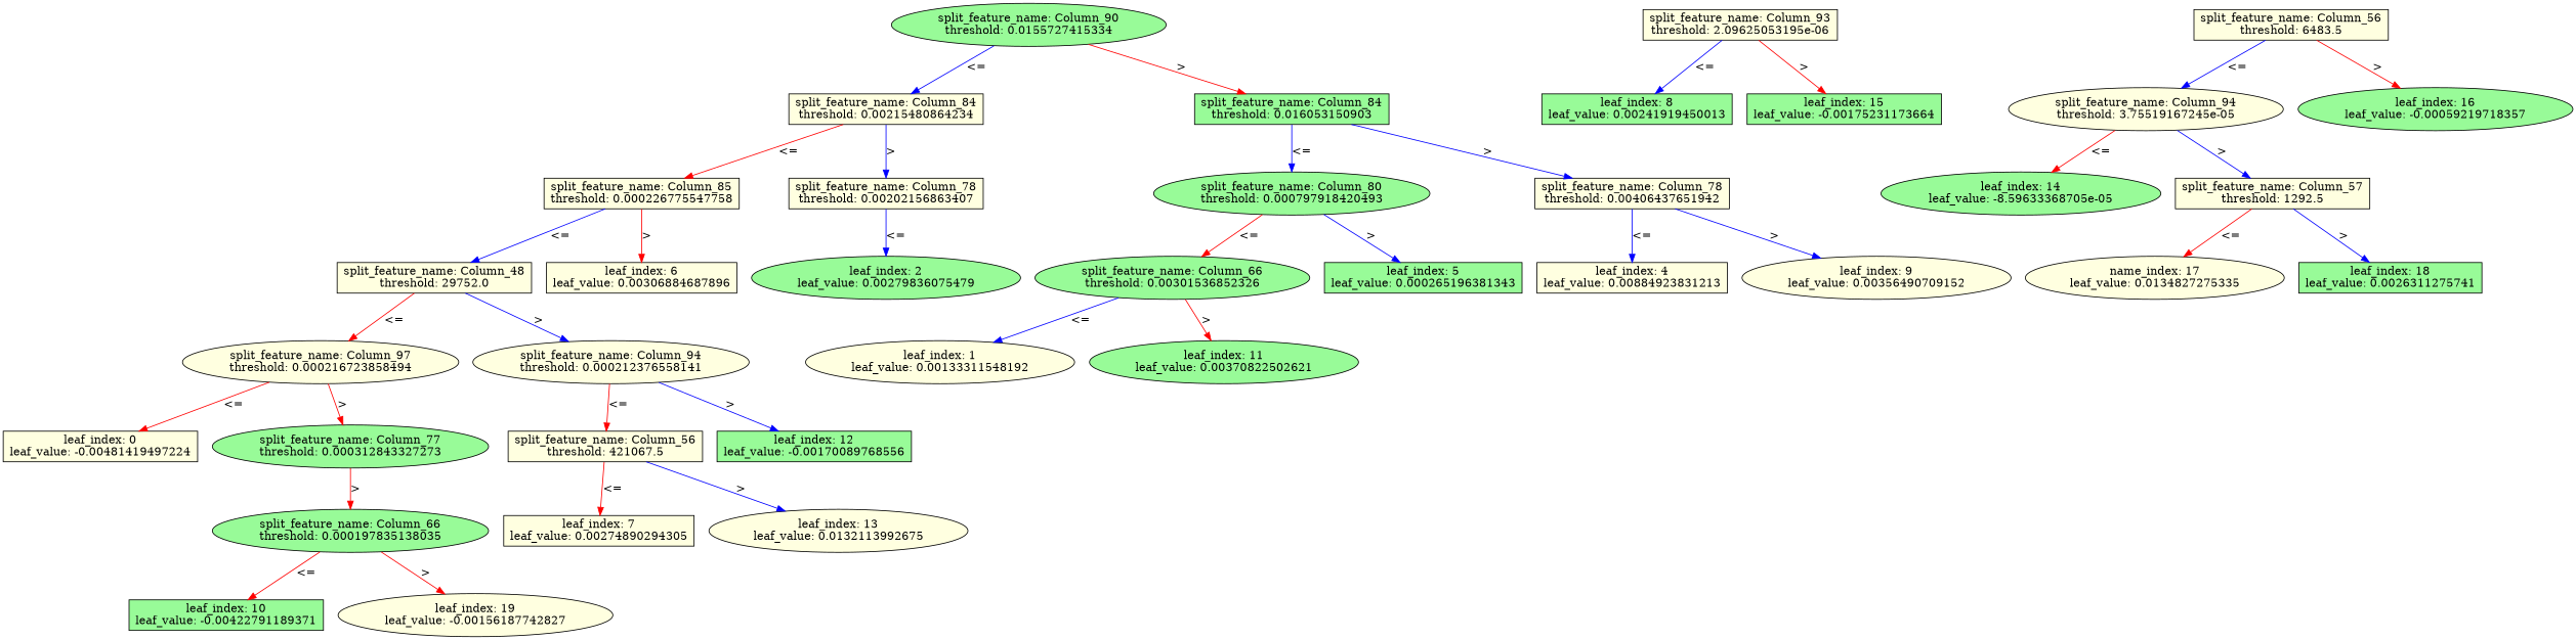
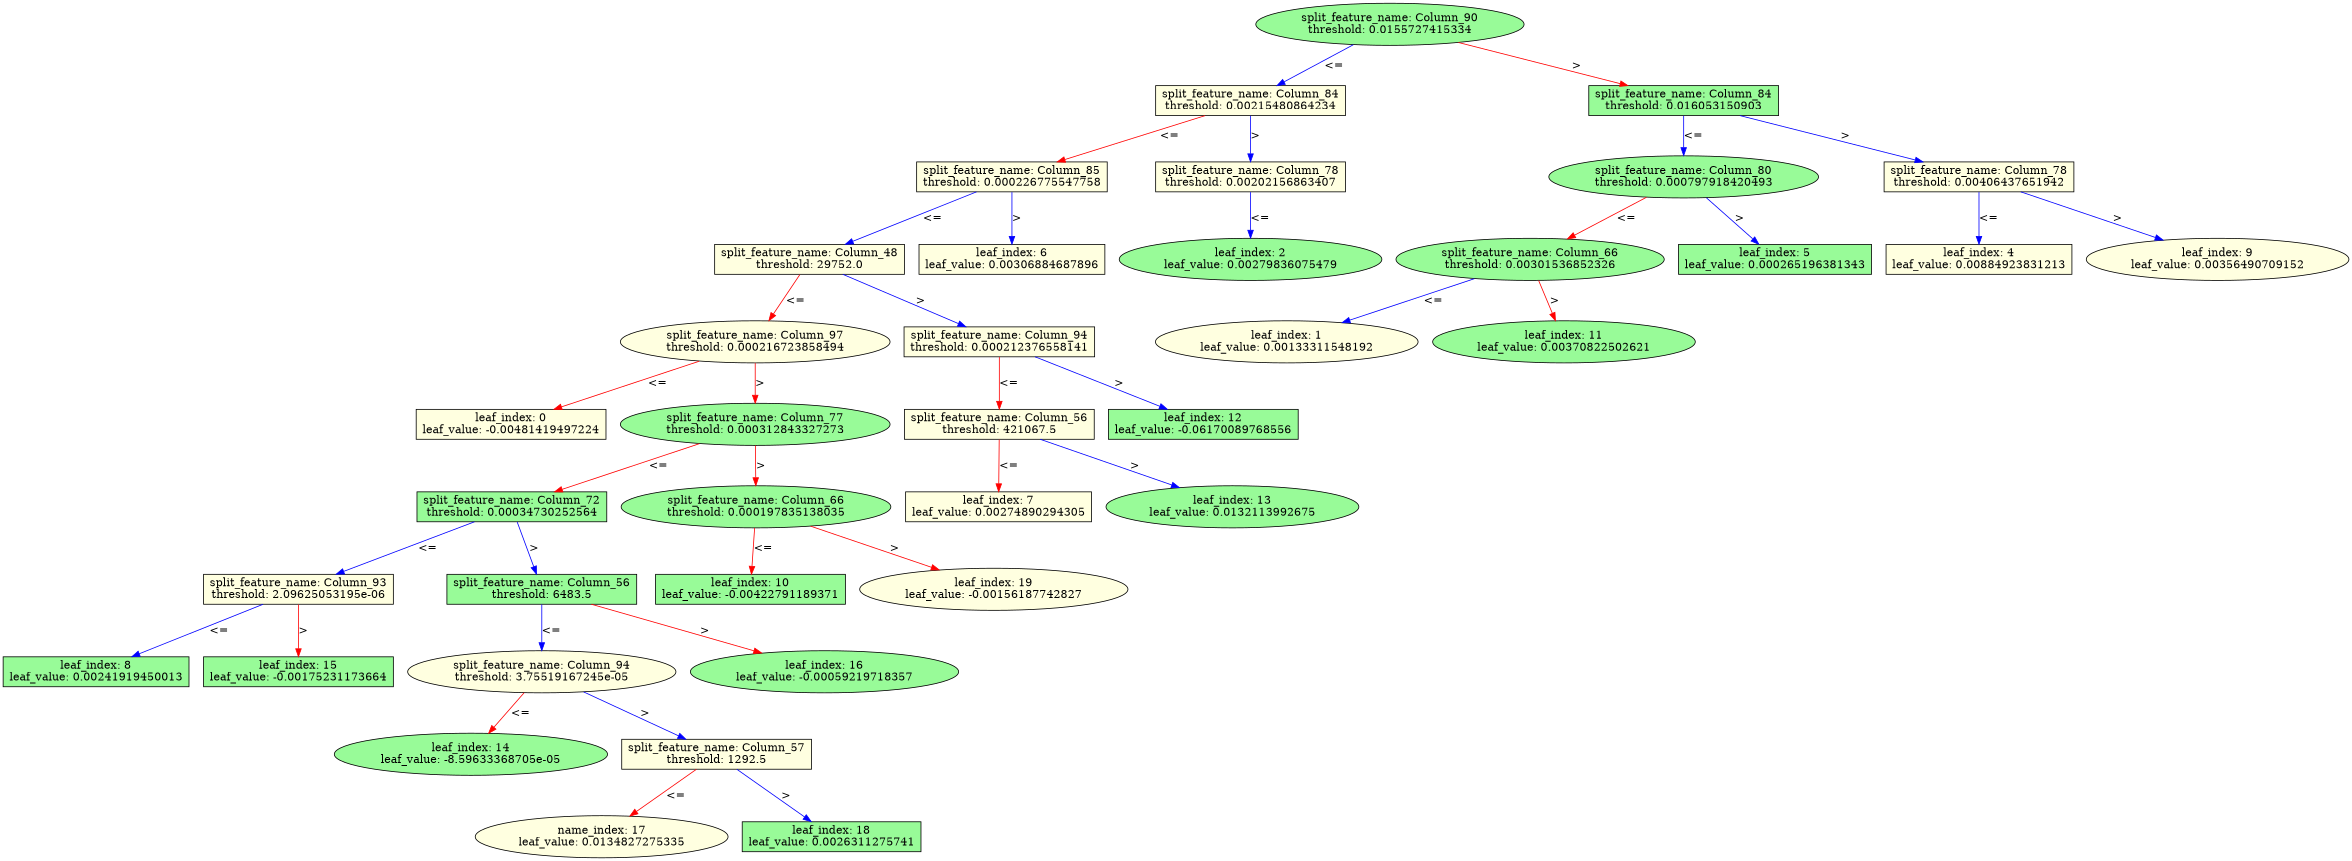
  digraph {
    node [fillcolor=palegreen shape=box style=filled]
    edge [color=blue]
    n1 [label="split_feature_name: Column_90\nthreshold: 0.0155727415334" shape=ellipse]
    n2 [fillcolor=lightyellow label="split_feature_name: Column_84\nthreshold: 0.00215480864234"]
    n3 [label="split_feature_name: Column_84\nthreshold: 0.016053150903"]
    n4 [fillcolor=lightyellow label="split_feature_name: Column_85\nthreshold: 0.000226775547758"]
    n5 [fillcolor=lightyellow label="split_feature_name: Column_78\nthreshold: 0.00202156863407"]
    n6 [label="split_feature_name: Column_80\nthreshold: 0.000797918420493" shape=ellipse]
    n7 [fillcolor=lightyellow label="split_feature_name: Column_78\nthreshold: 0.00406437651942"]
    n8 [fillcolor=lightyellow label="split_feature_name: Column_48\nthreshold: 29752.0"]
    n9 [fillcolor=lightyellow label="leaf_index: 6\nleaf_value: 0.00306884687896"]
    n10 [label="leaf_index: 2\nleaf_value: 0.00279836075479" shape=ellipse]
    n11 [fillcolor=lightyellow label="split_feature_name: Column_97\nthreshold: 0.000216723858494" shape=ellipse]
-   n12 [fillcolor=lightyellow label="split_feature_name: Column_94\nthreshold: 0.000212376558141" shape=ellipse]
+   n12 [fillcolor=lightyellow label="split_feature_name: Column_94\nthreshold: 0.000212376558141"]
    n13 [fillcolor=lightyellow label="leaf_index: 0\nleaf_value: -0.00481419497224"]
    n14 [label="split_feature_name: Column_77\nthreshold: 0.000312843327273" shape=ellipse]
    n15 [fillcolor=lightyellow label="split_feature_name: Column_56\nthreshold: 421067.5"]
-   n16 [label="leaf_index: 12\nleaf_value: -0.00170089768556"]
+   n16 [label="leaf_index: 12\nleaf_value: -0.06170089768556"]
+   n17 [label="split_feature_name: Column_72\nthreshold: 0.00034730252564"]
    n18 [label="split_feature_name: Column_66\nthreshold: 0.000197835138035" shape=ellipse]
    n19 [fillcolor=lightyellow label="split_feature_name: Column_93\nthreshold: 2.09625053195e-06"]
-   n20 [fillcolor=lightyellow label="split_feature_name: Column_56\nthreshold: 6483.5"]
+   n20 [label="split_feature_name: Column_56\nthreshold: 6483.5"]
    n21 [label="leaf_index: 10\nleaf_value: -0.00422791189371"]
    n22 [fillcolor=lightyellow label="leaf_index: 19\nleaf_value: -0.00156187742827" shape=ellipse]
    n23 [label="leaf_index: 8\nleaf_value: 0.00241919450013"]
    n24 [label="leaf_index: 15\nleaf_value: -0.00175231173664"]
    n25 [fillcolor=lightyellow label="split_feature_name: Column_94\nthreshold: 3.75519167245e-05" shape=ellipse]
    n26 [label="leaf_index: 16\nleaf_value: -0.00059219718357" shape=ellipse]
    n27 [label="leaf_index: 14\nleaf_value: -8.59633368705e-05" shape=ellipse]
    n28 [fillcolor=lightyellow label="split_feature_name: Column_57\nthreshold: 1292.5"]
    n29 [fillcolor=lightyellow label="name_index: 17\nleaf_value: 0.0134827275335" shape=ellipse]
    n30 [label="leaf_index: 18\nleaf_value: 0.0026311275741"]
    n31 [fillcolor=lightyellow label="leaf_index: 7\nleaf_value: 0.00274890294305"]
-   n32 [fillcolor=lightyellow label="leaf_index: 13\nleaf_value: 0.0132113992675" shape=ellipse]
+   n32 [label="leaf_index: 13\nleaf_value: 0.0132113992675" shape=ellipse]
    n33 [label="split_feature_name: Column_66\nthreshold: 0.00301536852326" shape=ellipse]
    n34 [label="leaf_index: 5\nleaf_value: 0.000265196381343"]
    n35 [fillcolor=lightyellow label="leaf_index: 4\nleaf_value: 0.00884923831213"]
    n36 [fillcolor=lightyellow label="leaf_index: 9\nleaf_value: 0.00356490709152" shape=ellipse]
    n37 [fillcolor=lightyellow label="leaf_index: 1\nleaf_value: 0.00133311548192" shape=ellipse]
    n38 [label="leaf_index: 11\nleaf_value: 0.00370822502621" shape=ellipse]
    n1 -> n2 [label="<="]
    n1 -> n3 [color=red label=">"]
    n2 -> n4 [color=red label="<="]
    n2 -> n5 [label=">"]
    n3 -> n6 [label="<="]
    n3 -> n7 [label=">"]
    n4 -> n8 [label="<="]
-   n4 -> n9 [color=red label=">"]
+   n4 -> n9 [label=">"]
    n5 -> n10 [label="<="]
    n6 -> n33 [color=red label="<="]
    n6 -> n34 [label=">"]
    n7 -> n35 [label="<="]
    n7 -> n36 [label=">"]
    n8 -> n11 [color=red label="<="]
    n8 -> n12 [label=">"]
    n11 -> n13 [color=red label="<="]
    n11 -> n14 [color=red label=">"]
    n12 -> n15 [color=red label="<="]
    n12 -> n16 [label=">"]
+   n14 -> n17 [color=red label="<="]
    n14 -> n18 [color=red label=">"]
    n15 -> n31 [color=red label="<="]
    n15 -> n32 [label=">"]
+   n17 -> n19 [label="<="]
+   n17 -> n20 [label=">"]
    n18 -> n21 [color=red label="<="]
    n18 -> n22 [color=red label=">"]
    n19 -> n23 [label="<="]
    n19 -> n24 [color=red label=">"]
    n20 -> n25 [label="<="]
    n20 -> n26 [color=red label=">"]
    n25 -> n27 [color=red label="<="]
    n25 -> n28 [label=">"]
    n28 -> n29 [color=red label="<="]
    n28 -> n30 [label=">"]
    n33 -> n37 [label="<="]
    n33 -> n38 [color=red label=">"]
  }
